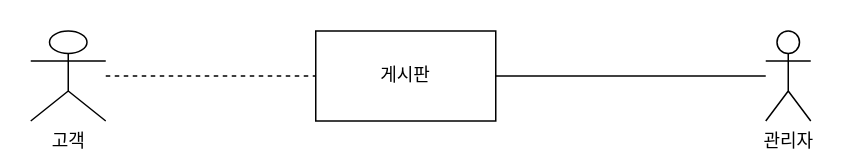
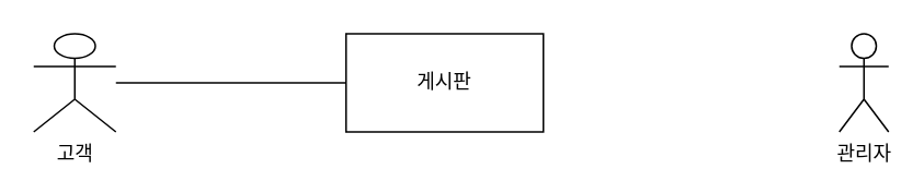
  <mxCell id="0" />
  <mxCell id="1" parent="0" />
- <mxCell id="2" style="edgeStyle=orthogonalEdgeStyle;rounded=0;orthogonalLoop=1;jettySize=auto;html=1;entryX=0;entryY=0.5;entryDx=0;entryDy=0;endArrow=none;endFill=0;dashed=1;" edge="1" parent="1" source="3" target="6"><mxGeometry relative="1" as="geometry" /></mxCell>
+ <mxCell id="2" style="edgeStyle=orthogonalEdgeStyle;rounded=0;orthogonalLoop=1;jettySize=auto;html=1;entryX=0;entryY=0.5;entryDx=0;entryDy=0;endArrow=none;endFill=0;" edge="1" parent="1" source="3" target="6"><mxGeometry relative="1" as="geometry" /></mxCell>
  <mxCell id="3" value="고객" style="shape=umlActor;verticalLabelPosition=bottom;verticalAlign=top;html=1;outlineConnect=0;" vertex="1" parent="1"><mxGeometry x="20" y="20" width="50" height="60" as="geometry" /></mxCell>
- <mxCell id="4" style="edgeStyle=orthogonalEdgeStyle;rounded=0;orthogonalLoop=1;jettySize=auto;html=1;entryX=1;entryY=0.5;entryDx=0;entryDy=0;endArrow=none;endFill=0;" edge="1" parent="1" source="5" target="6"><mxGeometry relative="1" as="geometry"><Array as="points"><mxPoint x="450" y="50" /><mxPoint x="450" y="50" /></Array></mxGeometry></mxCell>
  <mxCell id="5" value="관리자" style="shape=umlActor;verticalLabelPosition=bottom;verticalAlign=top;html=1;outlineConnect=0;" vertex="1" parent="1"><mxGeometry x="510" y="20" width="30" height="60" as="geometry" /></mxCell>
  <mxCell id="6" value="게시판" style="rounded=0;whiteSpace=wrap;html=1;" vertex="1" parent="1"><mxGeometry x="210" y="20" width="120" height="60" as="geometry" /></mxCell>
